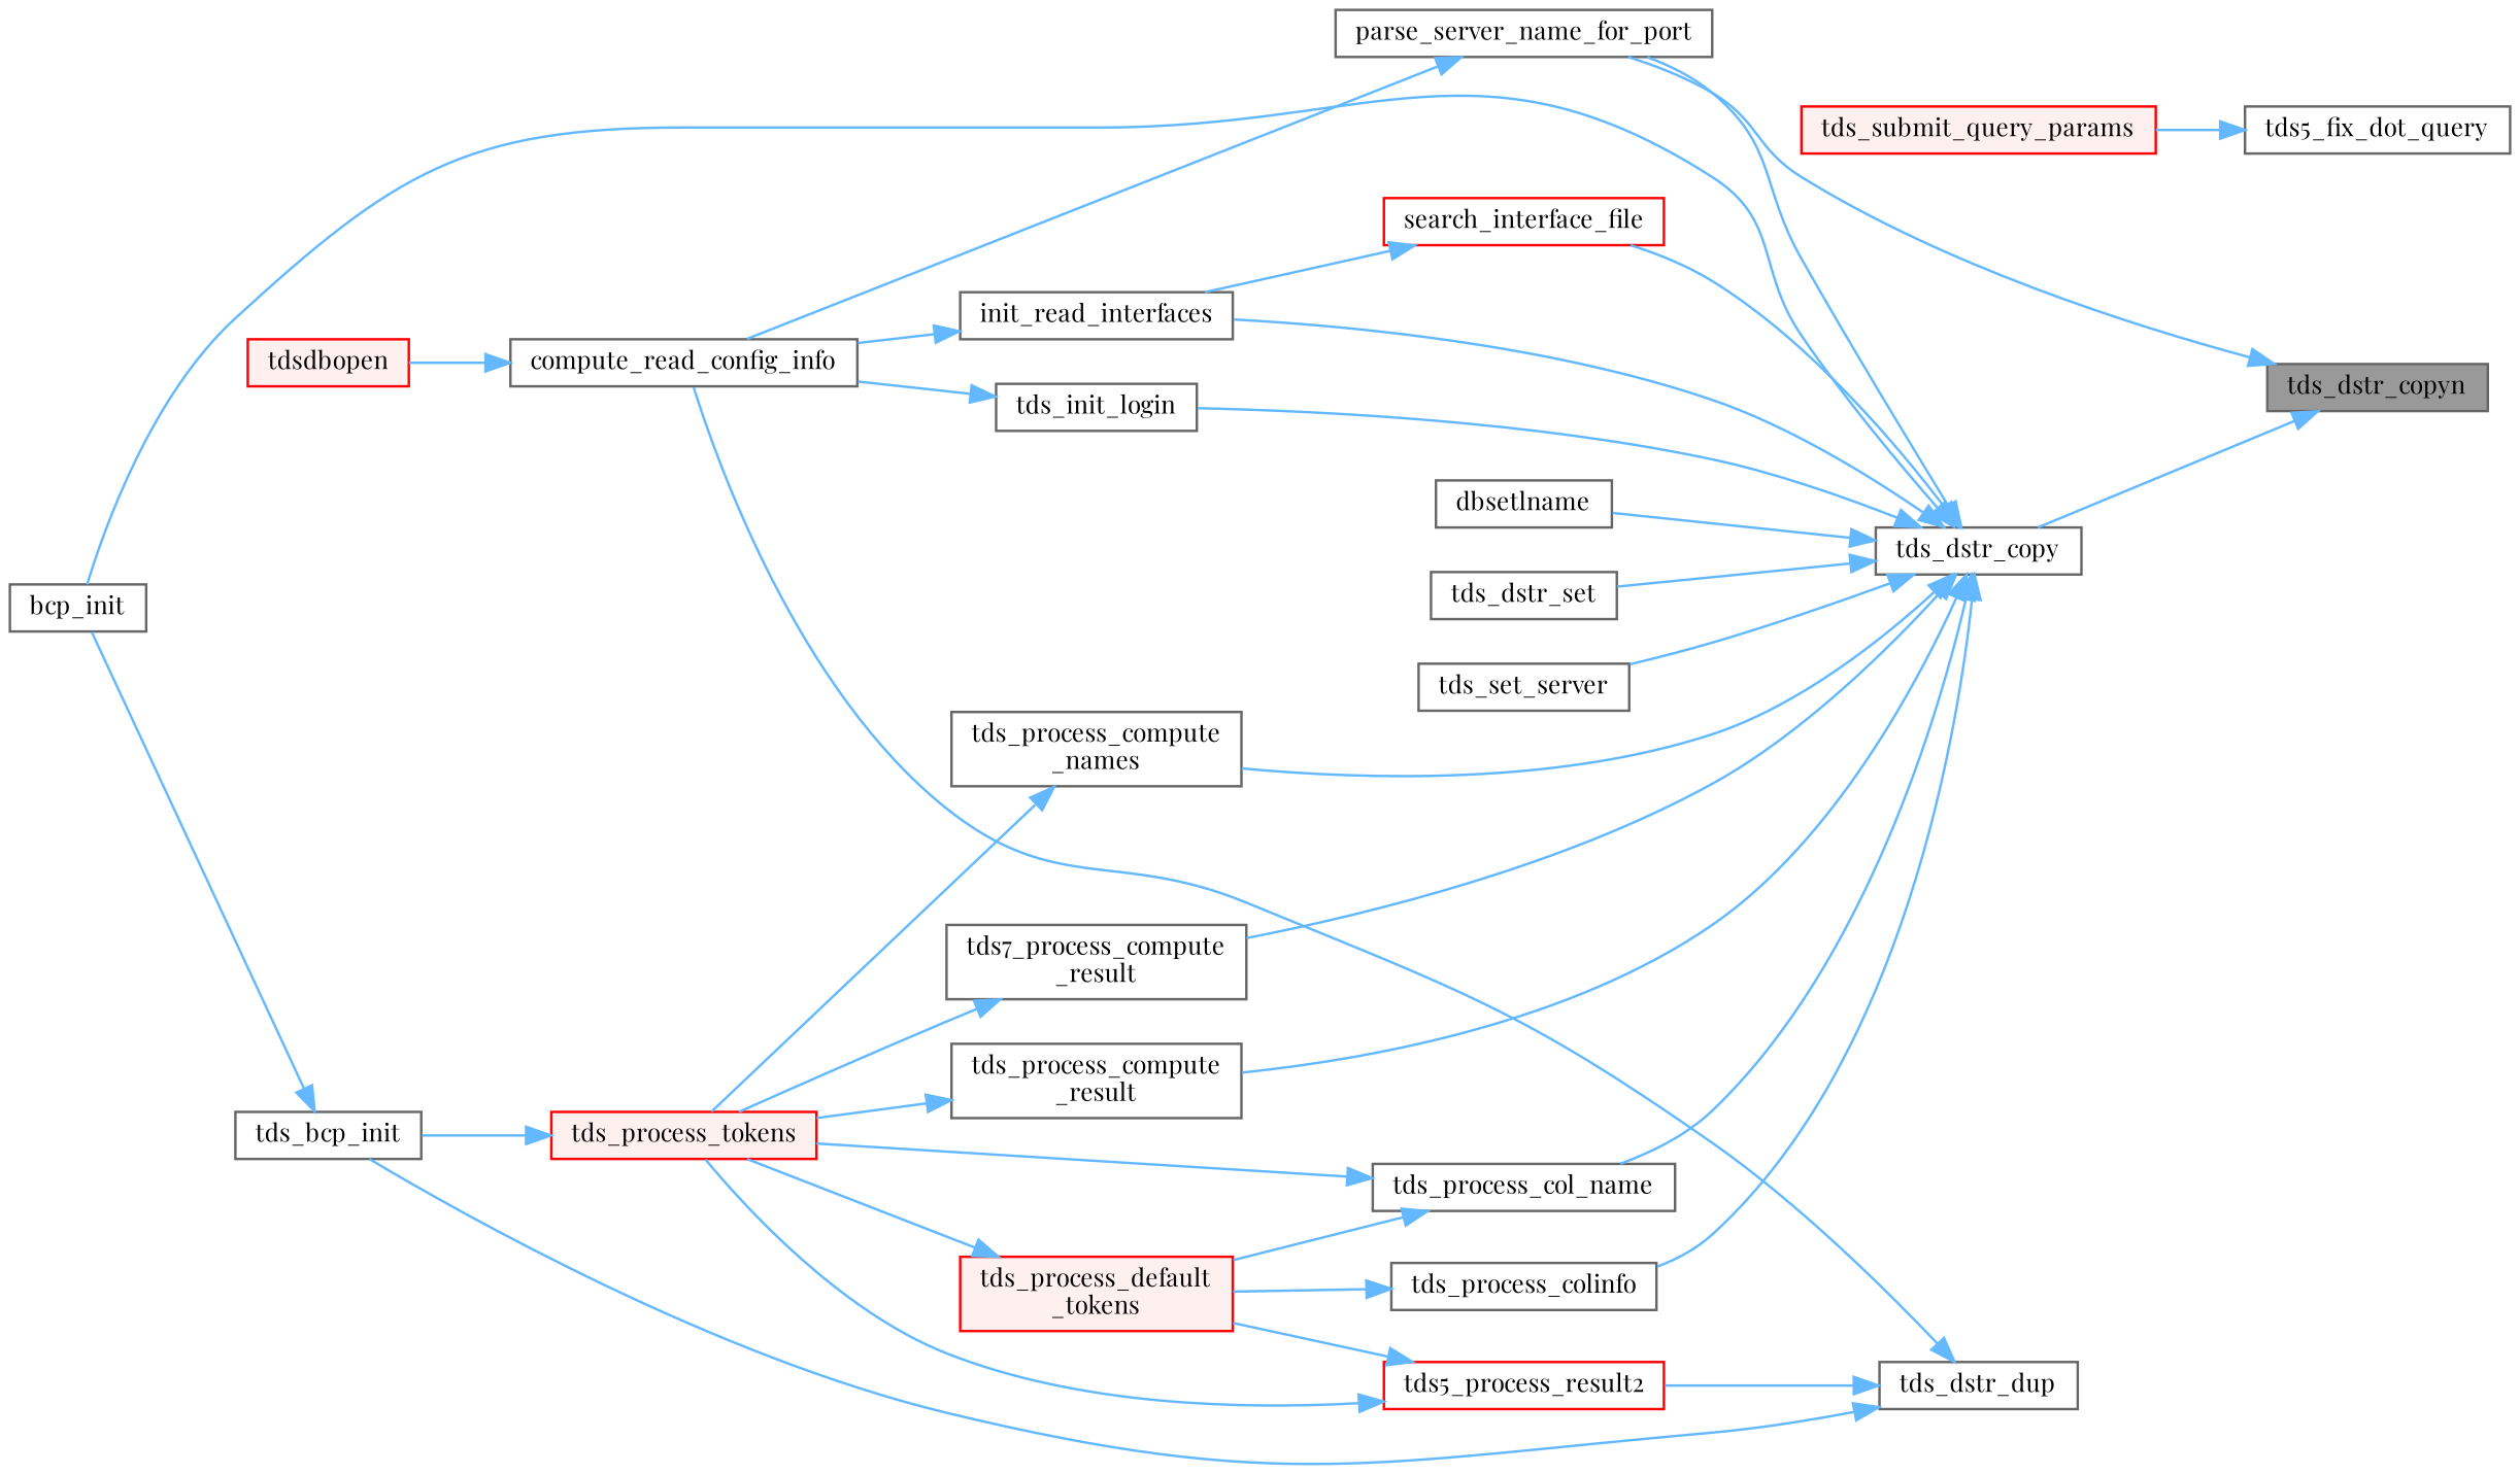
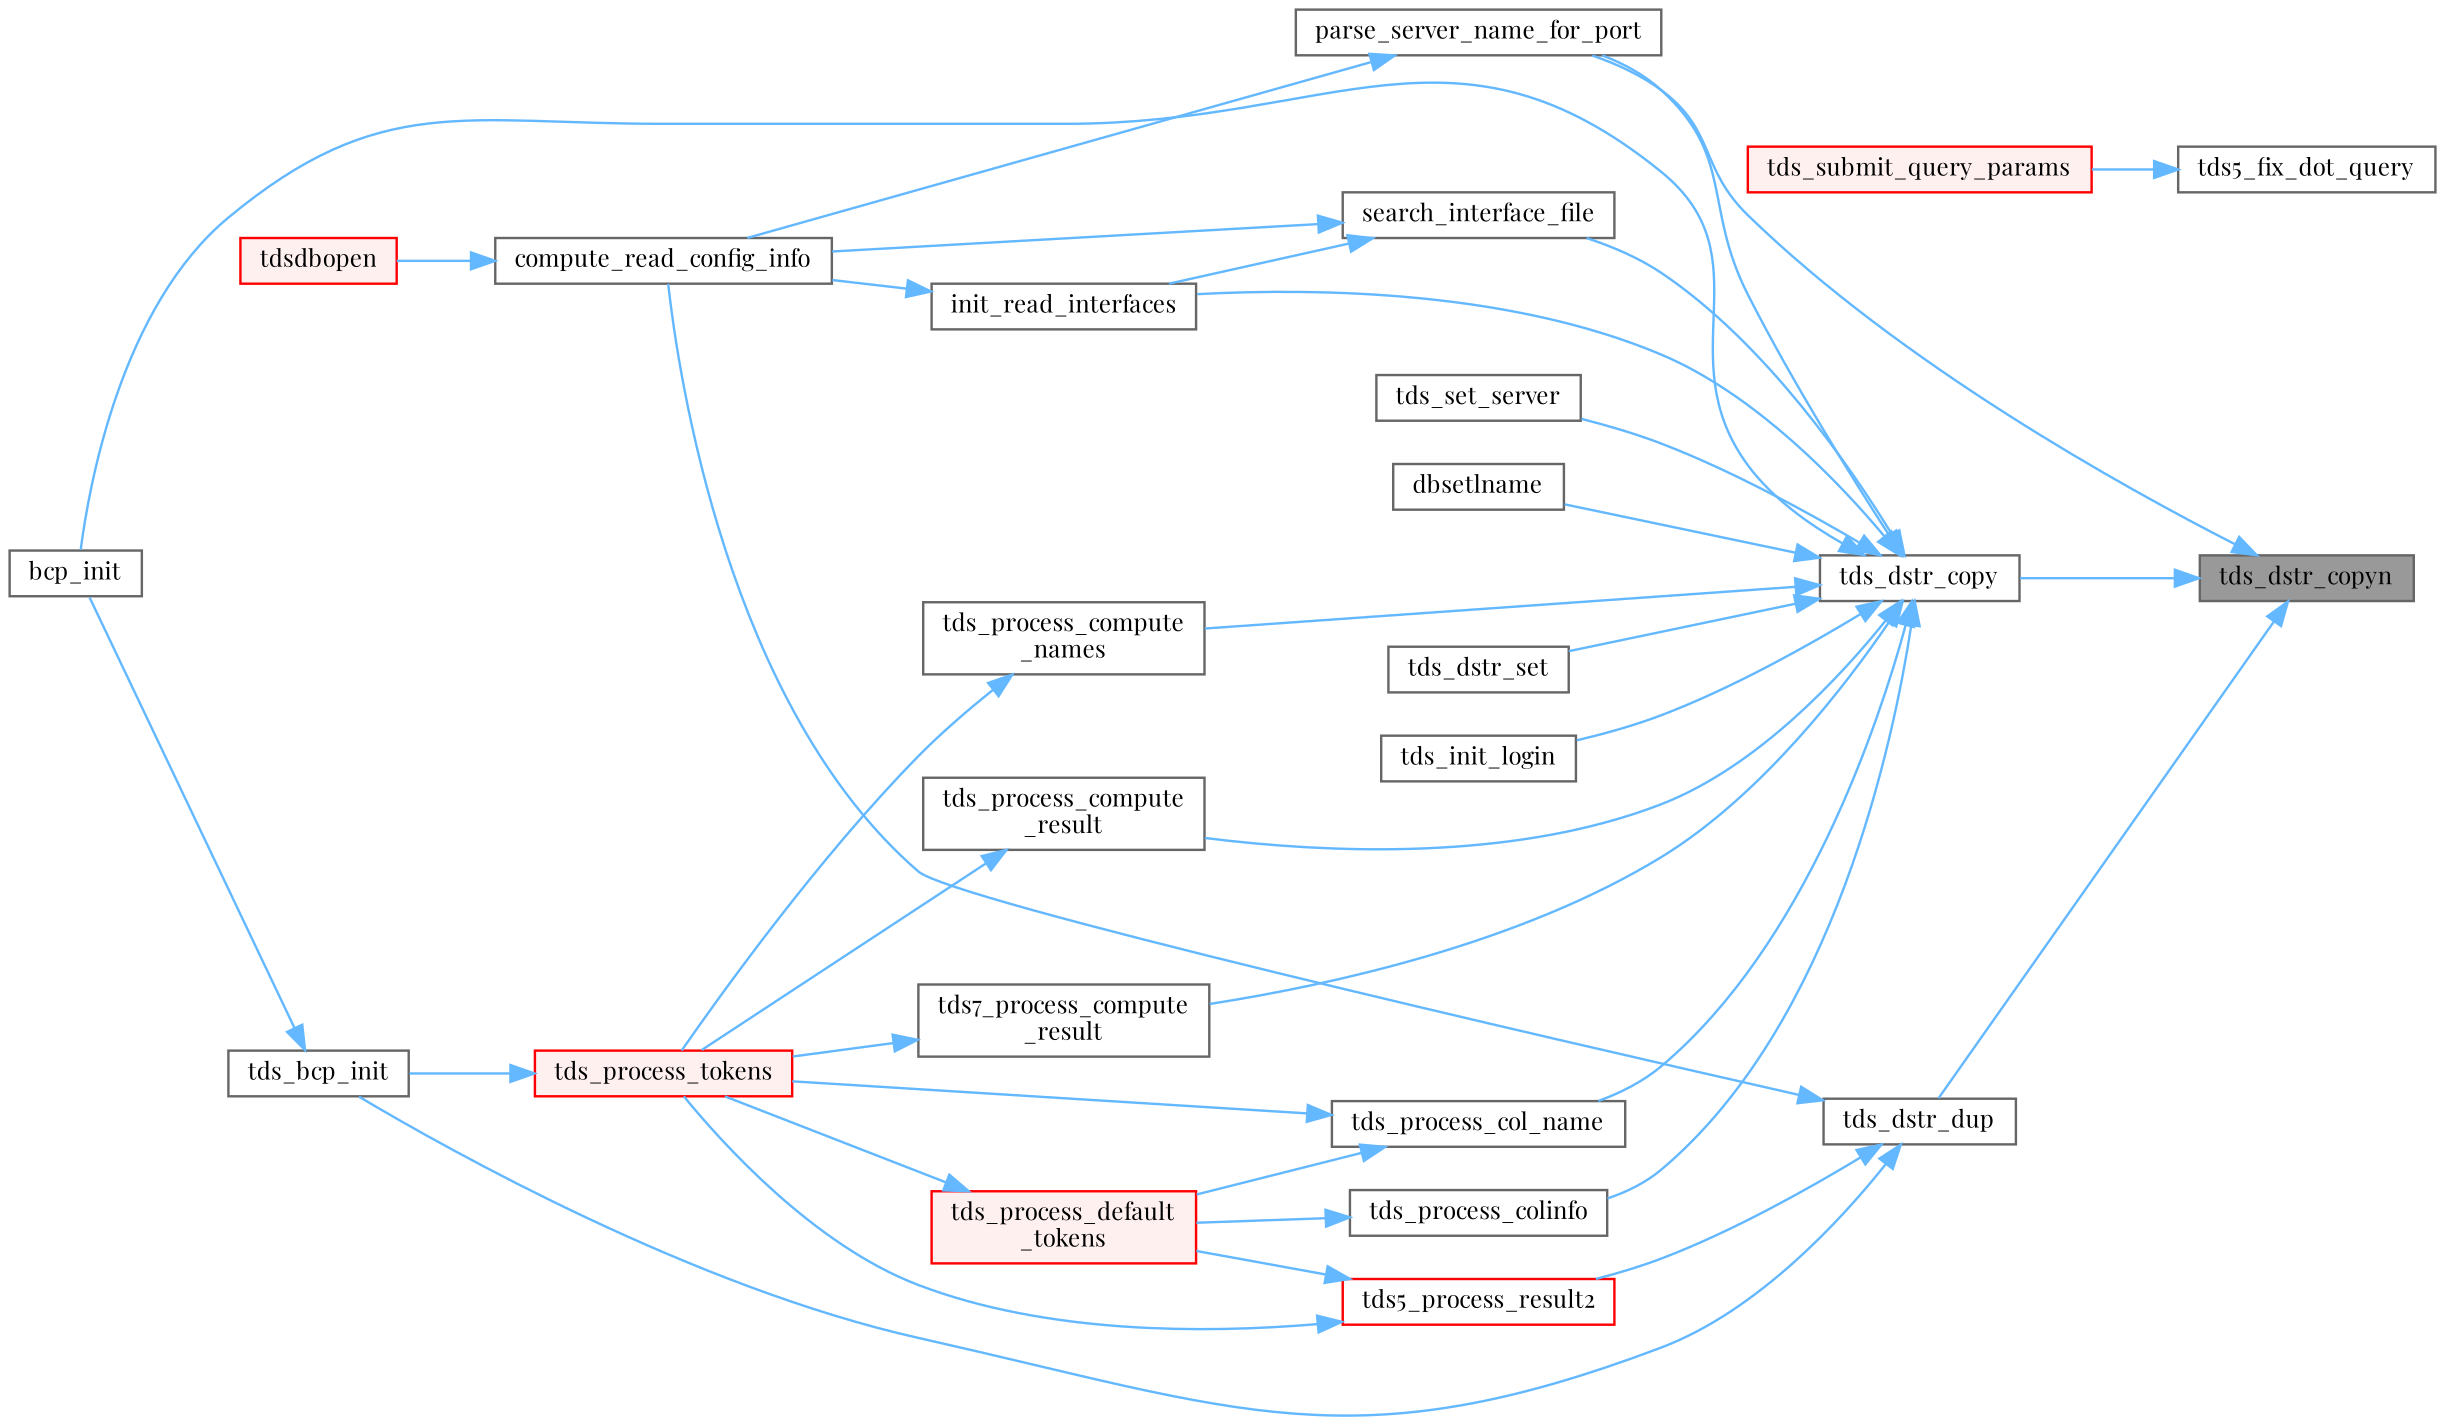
  digraph {
    fontname="Playfair Display"
    rankdir=RL
    node [color=grey40 fillcolor=white fontname="Playfair Display" fontsize=10 shape=box style=filled]
    edge [color=steelblue1 dir=back fontname="Playfair Display" fontsize=10 labelfontname=Helvetica labelfontsize=10 style=solid]
    n1 [color=gray40 fillcolor=grey60 fontcolor=black height=0.2 label=tds_dstr_copyn width=0.4]
    n2 [height=0.2 label=parse_server_name_for_port width=0.4]
    n3 [height=0.2 label=tds_dstr_copy width=0.4]
    n4 [height=0.2 label=tds_dstr_dup width=0.4]
    n5 [height=0.2 label=compute_read_config_info width=0.4]
    n6 [height=0.2 label=bcp_init width=0.4]
    n7 [height=0.2 label=dbsetlname width=0.4]
-   n8 [color=red height=0.2 label=search_interface_file width=0.4]
+   n8 [height=0.2 label=search_interface_file width=0.4]
    n9 [height=0.2 label=init_read_interfaces width=0.4]
    n10 [height=0.2 label="tds7_process_compute\l_result" width=0.4]
    n11 [height=0.2 label=tds_dstr_set width=0.4]
    n12 [height=0.2 label=tds_init_login width=0.4]
    n13 [height=0.2 label=tds_process_col_name width=0.4]
    n14 [height=0.2 label=tds_process_colinfo width=0.4]
    n15 [height=0.2 label="tds_process_compute\l_names" width=0.4]
    n16 [height=0.2 label="tds_process_compute\l_result" width=0.4]
    n17 [height=0.2 label=tds_set_server width=0.4]
    n18 [height=0.2 label=tds_bcp_init width=0.4]
    n19 [color=red height=0.2 label=tds5_process_result2 width=0.4]
    n20 [color=red fillcolor="#FFF0F0" height=0.2 label=tdsdbopen width=0.4]
    n21 [height=0.2 label=tds5_fix_dot_query width=0.4]
    n22 [color=red fillcolor="#FFF0F0" height=0.2 label=tds_submit_query_params width=0.4]
    n23 [color=red fillcolor="#FFF0F0" height=0.2 label=tds_process_tokens width=0.4]
    n24 [color=red fillcolor="#FFF0F0" height=0.2 label="tds_process_default\l_tokens" width=0.4]
    n1 -> n2
    n1 -> n3
+   n1 -> n4
    n2 -> n5
    n3 -> n2
    n3 -> n6
    n3 -> n7
    n3 -> n8
    n3 -> n9
    n3 -> n10
    n3 -> n11
    n3 -> n12
    n3 -> n13
    n3 -> n14
    n3 -> n15
    n3 -> n16
    n3 -> n17
    n4 -> n5
    n4 -> n18
    n4 -> n19
    n5 -> n20
    n8 -> n9
    n9 -> n5
    n10 -> n23
-   n12 -> n5
+   n8 -> n5
    n13 -> n23
    n13 -> n24
    n14 -> n24
    n15 -> n23
    n16 -> n23
    n18 -> n6
    n19 -> n23
    n19 -> n24
    n21 -> n22
    n23 -> n18
    n24 -> n23
  }
